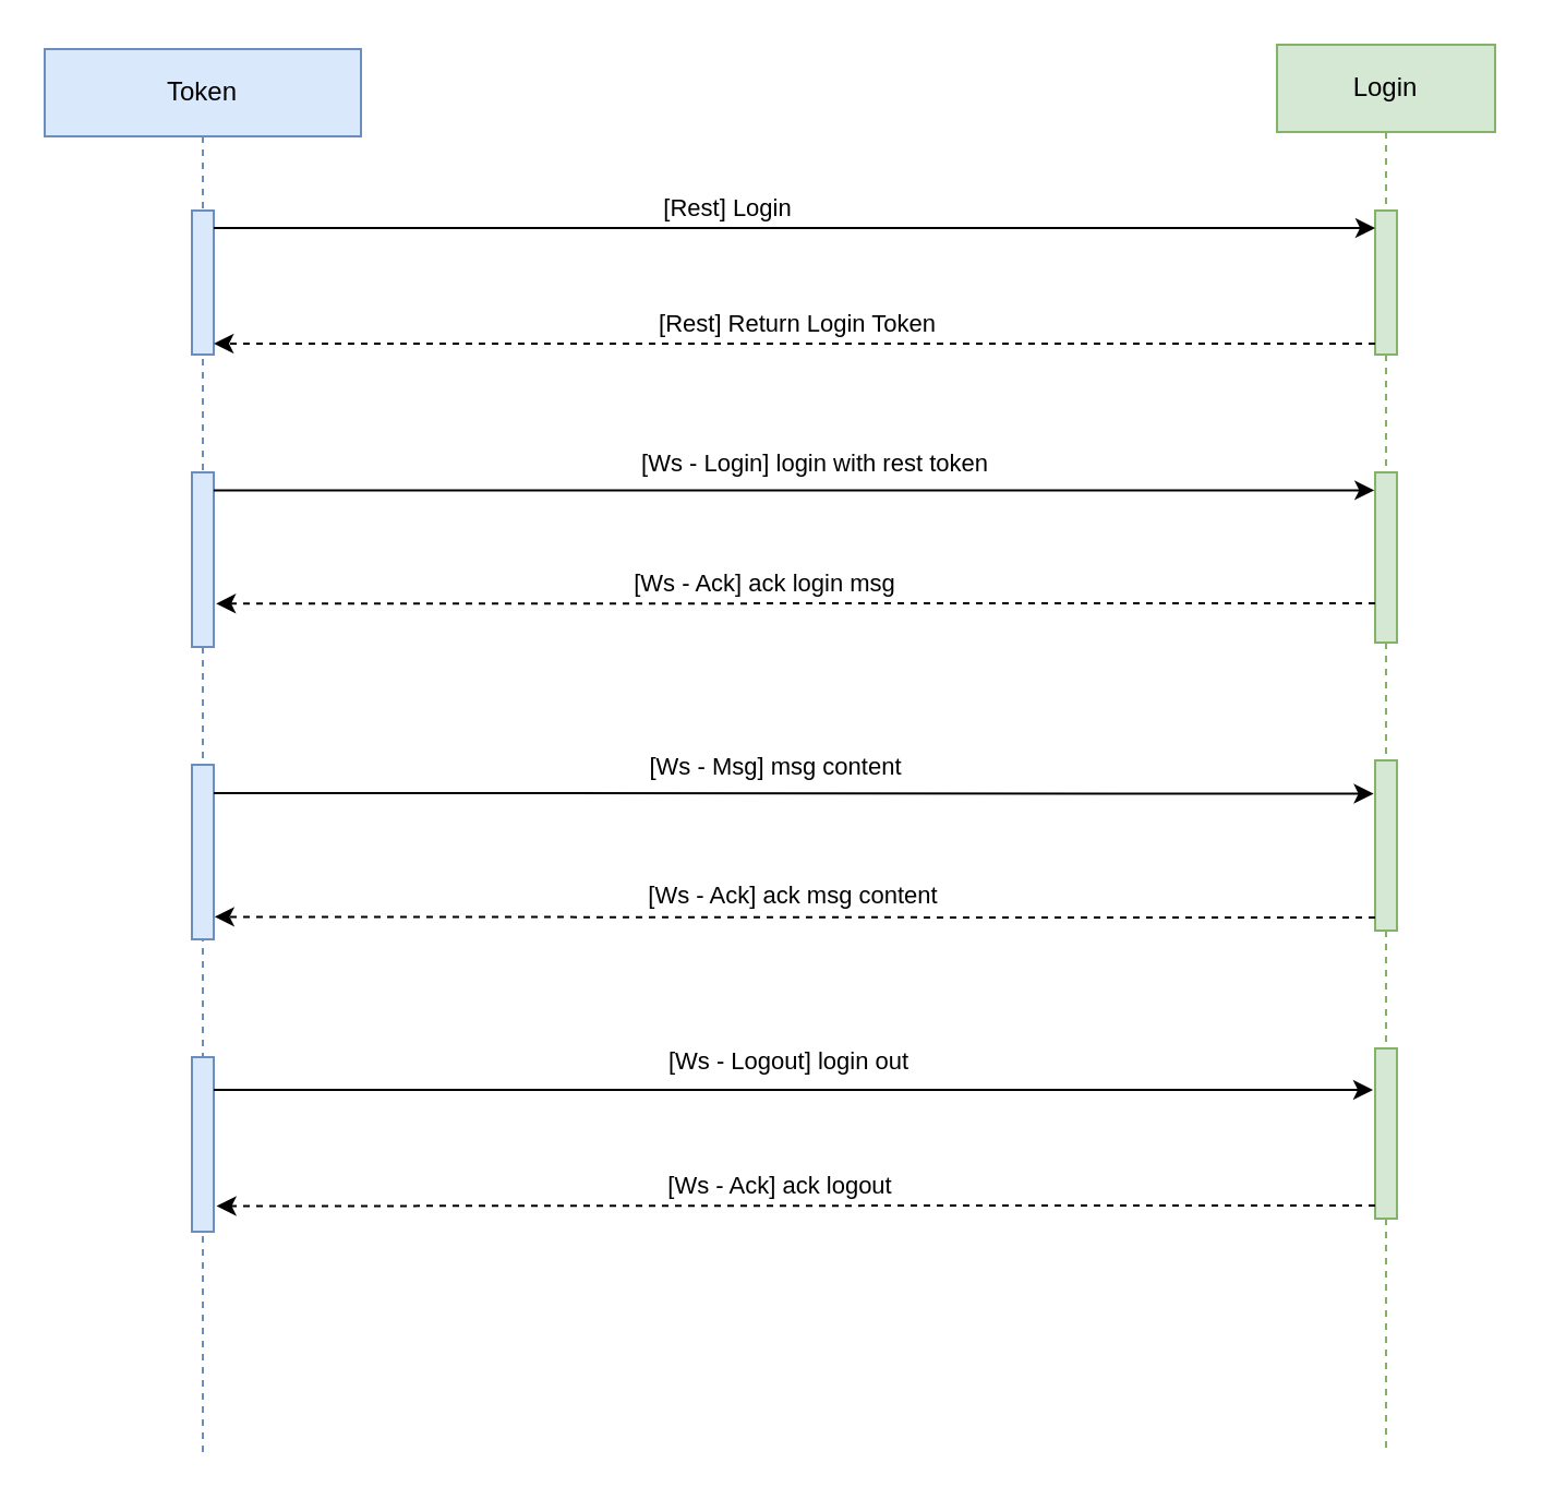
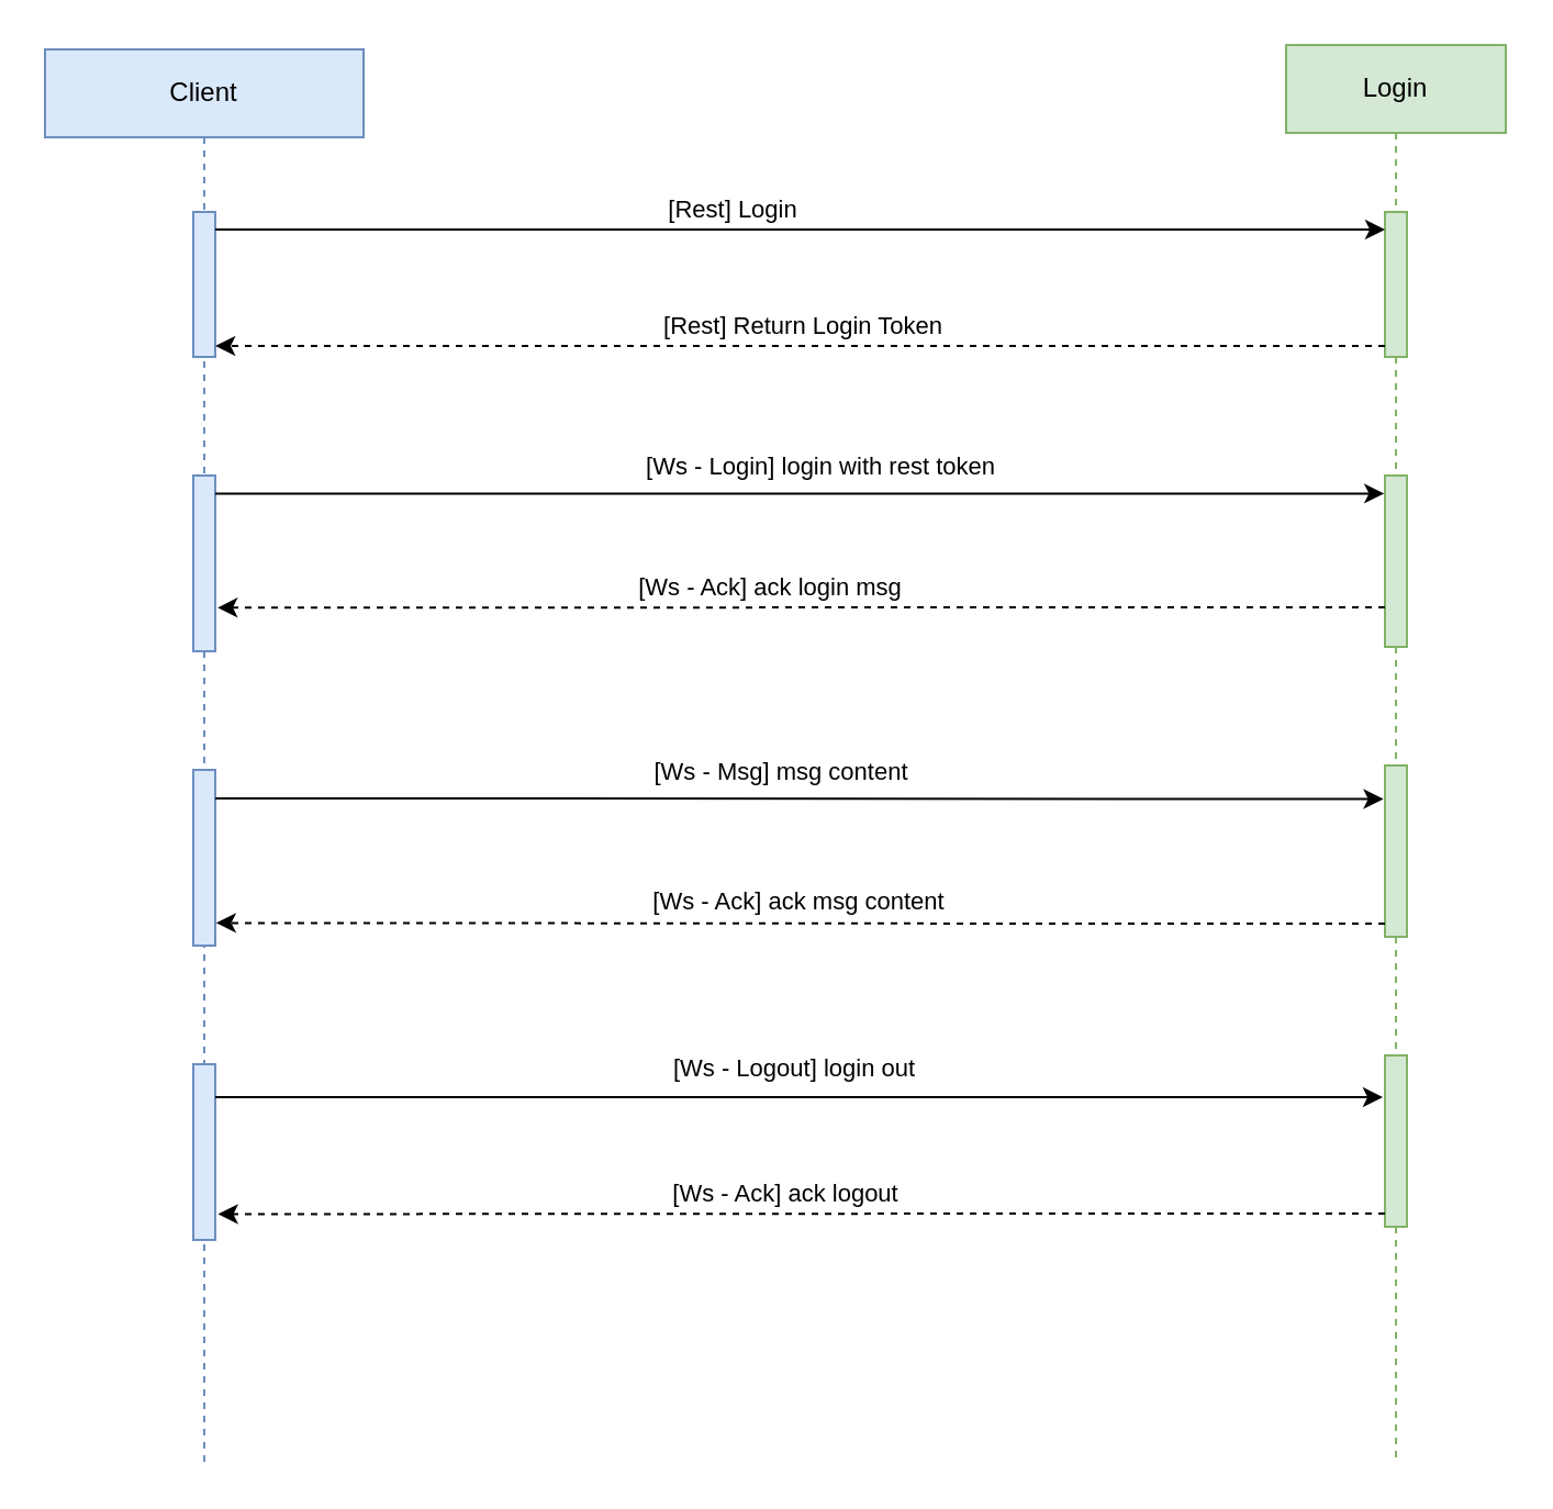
  <mxCell id="0" />
  <mxCell id="1" parent="0" />
- <mxCell id="2" value="Token" style="shape=umlLifeline;perimeter=lifelinePerimeter;whiteSpace=wrap;html=1;container=1;collapsible=0;recursiveResize=0;outlineConnect=0;fillColor=#dae8fc;strokeColor=#6c8ebf;" vertex="1" parent="1"><mxGeometry x="20" y="22" width="145" height="643" as="geometry" /></mxCell>
+ <mxCell id="2" value="Client" style="shape=umlLifeline;perimeter=lifelinePerimeter;whiteSpace=wrap;html=1;container=1;collapsible=0;recursiveResize=0;outlineConnect=0;fillColor=#dae8fc;strokeColor=#6c8ebf;" vertex="1" parent="1"><mxGeometry x="20" y="22" width="145" height="643" as="geometry" /></mxCell>
  <mxCell id="3" value="" style="html=1;points=[];perimeter=orthogonalPerimeter;fillColor=#dae8fc;strokeColor=#6c8ebf;" vertex="1" parent="2"><mxGeometry x="67.5" y="74" width="10" height="66" as="geometry" /></mxCell>
  <mxCell id="4" value="" style="html=1;points=[];perimeter=orthogonalPerimeter;fillColor=#dae8fc;strokeColor=#6c8ebf;" vertex="1" parent="2"><mxGeometry x="67.5" y="194" width="10" height="80" as="geometry" /></mxCell>
  <mxCell id="5" value="" style="html=1;points=[];perimeter=orthogonalPerimeter;fillColor=#dae8fc;strokeColor=#6c8ebf;" vertex="1" parent="2"><mxGeometry x="67.5" y="328" width="10" height="80" as="geometry" /></mxCell>
  <mxCell id="6" value="" style="html=1;points=[];perimeter=orthogonalPerimeter;fillColor=#dae8fc;strokeColor=#6c8ebf;" vertex="1" parent="2"><mxGeometry x="67.5" y="462" width="10" height="80" as="geometry" /></mxCell>
  <mxCell id="7" value="Login" style="shape=umlLifeline;perimeter=lifelinePerimeter;whiteSpace=wrap;html=1;container=1;collapsible=0;recursiveResize=0;outlineConnect=0;fillColor=#d5e8d4;strokeColor=#82b366;" vertex="1" parent="1"><mxGeometry x="585" y="20" width="100" height="643" as="geometry" /></mxCell>
  <mxCell id="8" value="" style="html=1;points=[];perimeter=orthogonalPerimeter;fillColor=#d5e8d4;strokeColor=#82b366;" vertex="1" parent="7"><mxGeometry x="45" y="76" width="10" height="66" as="geometry" /></mxCell>
  <mxCell id="9" value="" style="html=1;points=[];perimeter=orthogonalPerimeter;fillColor=#d5e8d4;strokeColor=#82b366;" vertex="1" parent="7"><mxGeometry x="45" y="196" width="10" height="78" as="geometry" /></mxCell>
  <mxCell id="10" value="" style="html=1;points=[];perimeter=orthogonalPerimeter;fillColor=#d5e8d4;strokeColor=#82b366;" vertex="1" parent="7"><mxGeometry x="45" y="328" width="10" height="78" as="geometry" /></mxCell>
  <mxCell id="11" value="" style="html=1;points=[];perimeter=orthogonalPerimeter;fillColor=#d5e8d4;strokeColor=#82b366;" vertex="1" parent="7"><mxGeometry x="45" y="460" width="10" height="78" as="geometry" /></mxCell>
  <mxCell id="12" value="[Rest] Login" style="edgeStyle=orthogonalEdgeStyle;rounded=0;orthogonalLoop=1;jettySize=auto;html=1;" edge="1" parent="1" source="3" target="8"><mxGeometry x="-0.119" y="9" relative="1" as="geometry"><Array as="points"><mxPoint x="363" y="104" /><mxPoint x="363" y="104" /></Array><mxPoint as="offset" /></mxGeometry></mxCell>
  <mxCell id="13" style="edgeStyle=orthogonalEdgeStyle;rounded=0;orthogonalLoop=1;jettySize=auto;html=1;entryX=1.007;entryY=0.924;entryDx=0;entryDy=0;entryPerimeter=0;dashed=1;" edge="1" parent="1" source="8" target="3"><mxGeometry relative="1" as="geometry"><Array as="points"><mxPoint x="498" y="157" /><mxPoint x="498" y="157" /></Array></mxGeometry></mxCell>
  <mxCell id="14" value="[Rest] Return Login Token" style="edgeLabel;html=1;align=center;verticalAlign=middle;resizable=0;points=[];" vertex="1" connectable="0" parent="13"><mxGeometry x="0.094" y="-2" relative="1" as="geometry"><mxPoint x="25" y="-7" as="offset" /></mxGeometry></mxCell>
  <mxCell id="15" value="[Ws - Login] login with rest token" style="edgeStyle=orthogonalEdgeStyle;rounded=0;orthogonalLoop=1;jettySize=auto;html=1;entryX=-0.036;entryY=0.105;entryDx=0;entryDy=0;entryPerimeter=0;" edge="1" parent="1" source="4" target="9"><mxGeometry x="0.032" y="12" relative="1" as="geometry"><Array as="points"><mxPoint x="93" y="223" /></Array><mxPoint as="offset" /></mxGeometry></mxCell>
  <mxCell id="16" style="edgeStyle=orthogonalEdgeStyle;rounded=0;orthogonalLoop=1;jettySize=auto;html=1;entryX=1.107;entryY=0.752;entryDx=0;entryDy=0;entryPerimeter=0;dashed=1;" edge="1" parent="1" source="9" target="4"><mxGeometry relative="1" as="geometry"><Array as="points"><mxPoint x="496" y="276" /><mxPoint x="496" y="276" /></Array></mxGeometry></mxCell>
  <mxCell id="17" value="[Ws - Ack] ack login msg" style="edgeLabel;html=1;align=center;verticalAlign=middle;resizable=0;points=[];" vertex="1" connectable="0" parent="16"><mxGeometry x="-0.038" y="-2" relative="1" as="geometry"><mxPoint x="-24" y="-8" as="offset" /></mxGeometry></mxCell>
  <mxCell id="18" style="edgeStyle=orthogonalEdgeStyle;rounded=0;orthogonalLoop=1;jettySize=auto;html=1;entryX=-0.071;entryY=0.196;entryDx=0;entryDy=0;entryPerimeter=0;" edge="1" parent="1" source="5" target="10"><mxGeometry relative="1" as="geometry"><Array as="points"><mxPoint x="231" y="363" /><mxPoint x="231" y="363" /></Array></mxGeometry></mxCell>
  <mxCell id="19" value="[Ws - Msg] msg content" style="edgeLabel;html=1;align=center;verticalAlign=middle;resizable=0;points=[];" vertex="1" connectable="0" parent="18"><mxGeometry x="-0.021" y="2" relative="1" as="geometry"><mxPoint x="-3" y="-11" as="offset" /></mxGeometry></mxCell>
  <mxCell id="20" style="edgeStyle=orthogonalEdgeStyle;rounded=0;orthogonalLoop=1;jettySize=auto;html=1;entryX=1.036;entryY=0.871;entryDx=0;entryDy=0;entryPerimeter=0;dashed=1;" edge="1" parent="1" source="10" target="5"><mxGeometry relative="1" as="geometry"><Array as="points"><mxPoint x="502" y="420" /><mxPoint x="502" y="420" /></Array></mxGeometry></mxCell>
  <mxCell id="21" value="[Ws - Ack] ack msg content" style="edgeLabel;html=1;align=center;verticalAlign=middle;resizable=0;points=[];" vertex="1" connectable="0" parent="20"><mxGeometry x="0.031" y="-2" relative="1" as="geometry"><mxPoint x="6" y="-8" as="offset" /></mxGeometry></mxCell>
  <mxCell id="22" value="[Ws - Logout] login out" style="edgeStyle=orthogonalEdgeStyle;rounded=0;orthogonalLoop=1;jettySize=auto;html=1;entryX=-0.1;entryY=0.244;entryDx=0;entryDy=0;entryPerimeter=0;" edge="1" parent="1" source="6" target="11"><mxGeometry x="-0.012" y="13" relative="1" as="geometry"><Array as="points"><mxPoint x="229" y="499" /><mxPoint x="229" y="499" /></Array><mxPoint as="offset" /></mxGeometry></mxCell>
  <mxCell id="23" style="edgeStyle=orthogonalEdgeStyle;rounded=0;orthogonalLoop=1;jettySize=auto;html=1;entryX=1.13;entryY=0.853;entryDx=0;entryDy=0;entryPerimeter=0;dashed=1;" edge="1" parent="1" source="11" target="6"><mxGeometry relative="1" as="geometry"><Array as="points"><mxPoint x="495" y="552" /><mxPoint x="495" y="552" /></Array></mxGeometry></mxCell>
  <mxCell id="24" value="[Ws - Ack] ack logout" style="edgeLabel;html=1;align=center;verticalAlign=middle;resizable=0;points=[];" vertex="1" connectable="0" parent="23"><mxGeometry x="0.13" y="2" relative="1" as="geometry"><mxPoint x="26" y="-12" as="offset" /></mxGeometry></mxCell>
